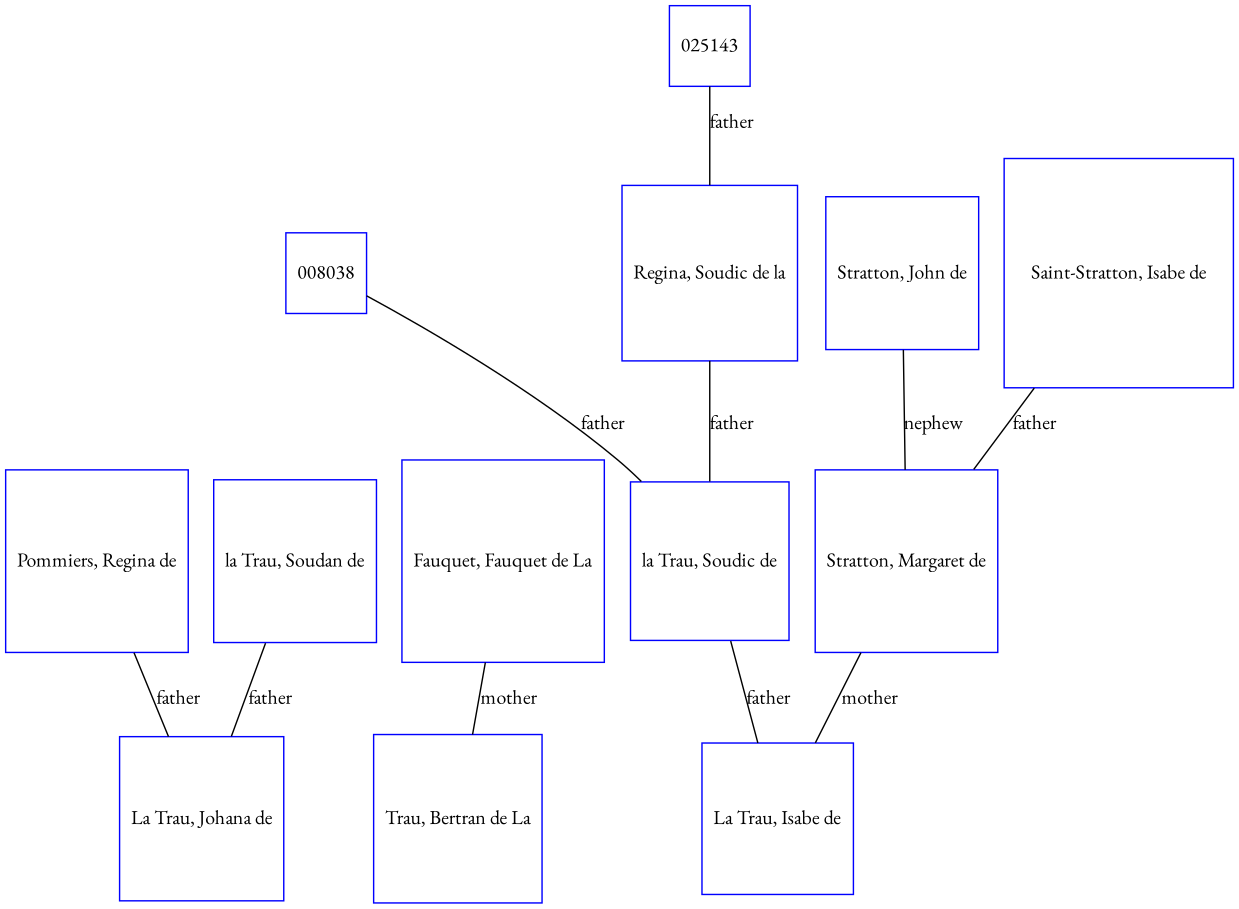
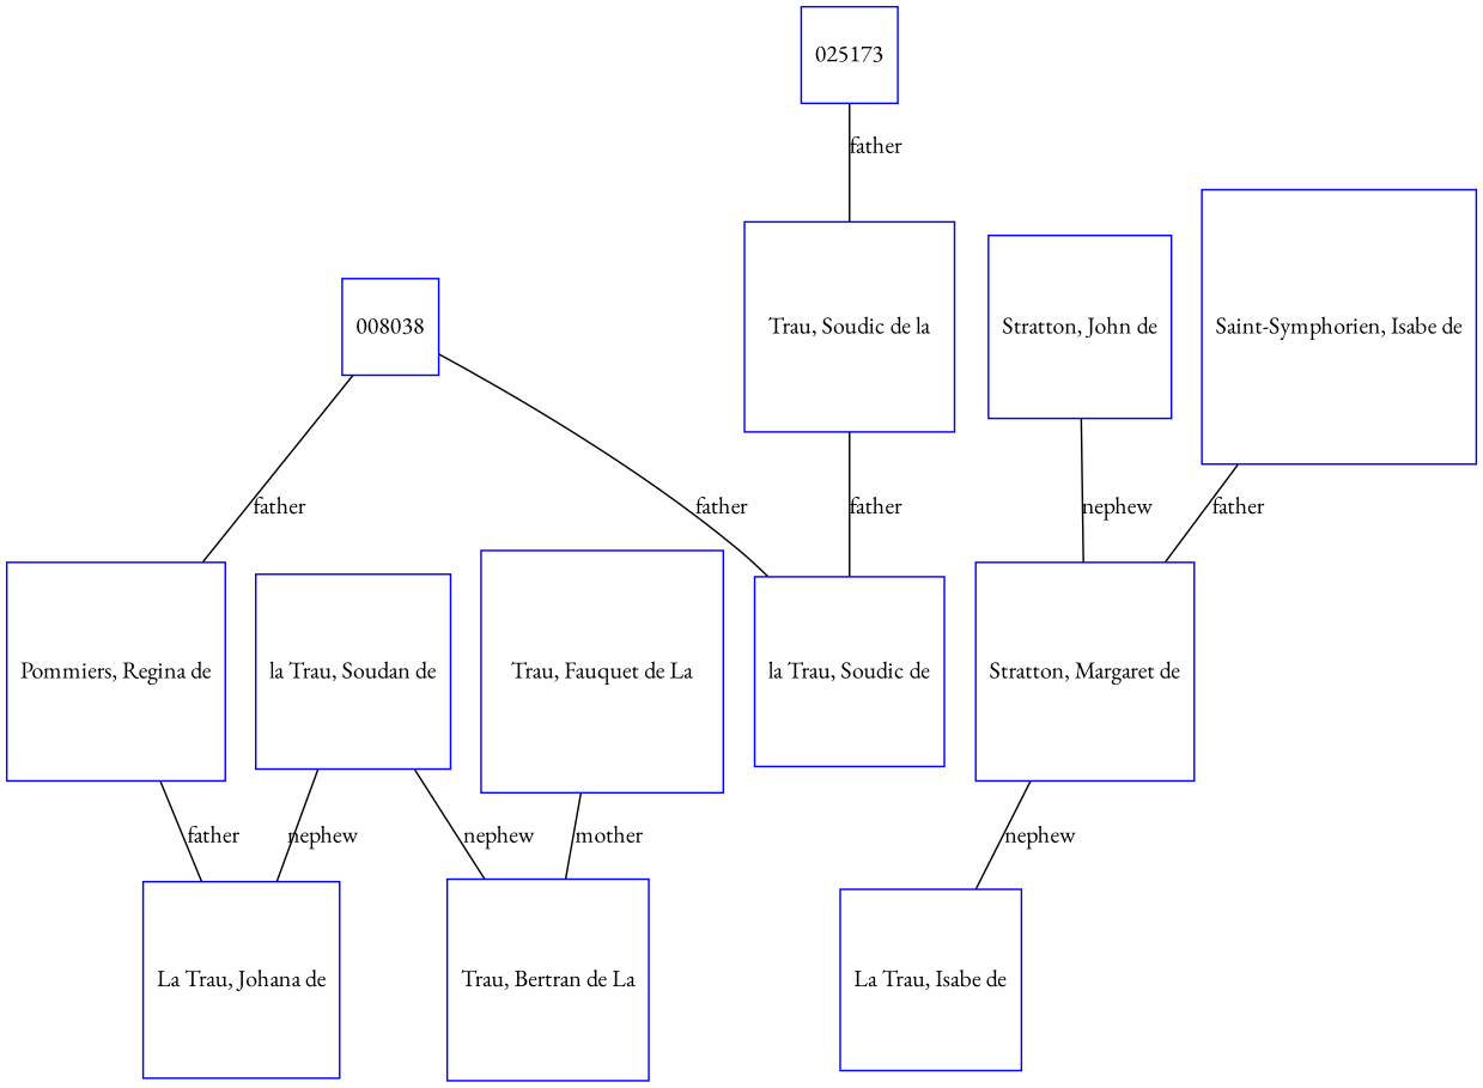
  digraph {
    fontname="EB Garamond"
    node [color=blue fontname="EB Garamond" regular=1 shape=box]
    edge [arrowsize=0.0 dir=none fontname="EB Garamond"]
    n1 [label="la Trau, Soudan de"]
    n2 [label="La Trau, Johana de"]
    n3 [label="Trau, Bertran de La"]
    n4 [label="la Trau, Soudic de"]
    n5 [label="La Trau, Isabe de"]
    n6 [label="Stratton, Margaret de"]
-   n7 [label="Fauquet, Fauquet de La"]
+   n7 [label="Trau, Fauquet de La"]
    n8 [label="Pommiers, Regina de"]
    n9 [label=008038]
-   n10 [label=025143]
-   n11 [label="Regina, Soudic de la"]
-   n12 [label="Saint-Stratton, Isabe de"]
+   n10 [label=025173]
+   n11 [label="Trau, Soudic de la"]
+   n12 [label="Saint-Symphorien, Isabe de"]
    n13 [label="Stratton, John de"]
-   n1 -> n2 [label=father]
-   n4 -> n5 [label=father]
-   n6 -> n5 [label=mother]
+   n1 -> n2 [label=nephew]
+   n1 -> n3 [label=nephew]
+   n6 -> n5 [label=nephew]
    n7 -> n3 [label=mother]
    n8 -> n2 [label=father]
    n9 -> n4 [label=father]
+   n9 -> n8 [label=father]
    n10 -> n11 [label=father]
    n11 -> n4 [label=father]
    n12 -> n6 [label=father]
    n13 -> n6 [label=nephew]
  }
